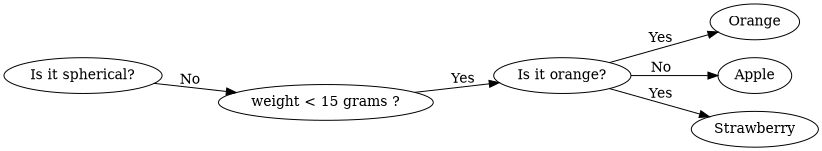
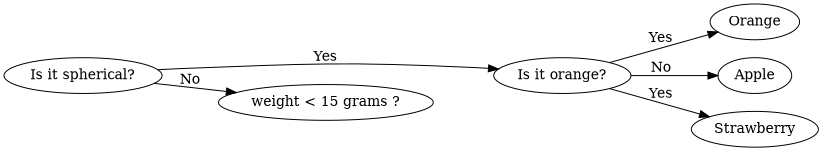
  digraph {
    rankdir=LR
    "Is it spherical?"
    "Is it orange?"
    "weight < 15 grams ?"
    Orange
    Apple
    Strawberry
-   "weight < 15 grams ?" -> "Is it orange?" [label=Yes]
+   "Is it spherical?" -> "Is it orange?" [label=Yes]
    "Is it spherical?" -> "weight < 15 grams ?" [label=No]
    "Is it orange?" -> Orange [label=Yes]
    "Is it orange?" -> Apple [label=No]
    "Is it orange?" -> Strawberry [label=Yes]
  }
